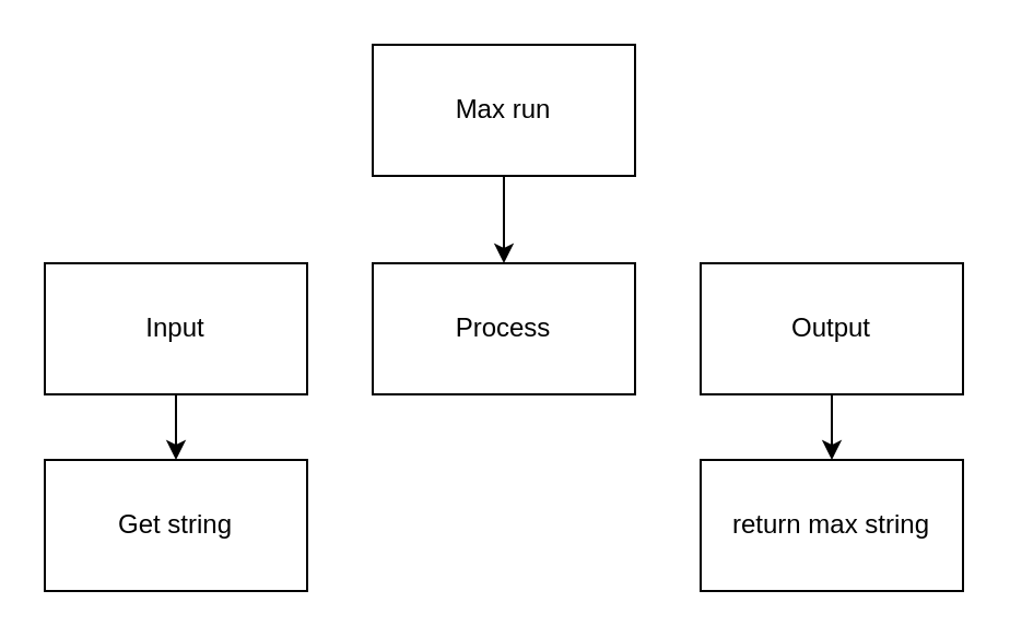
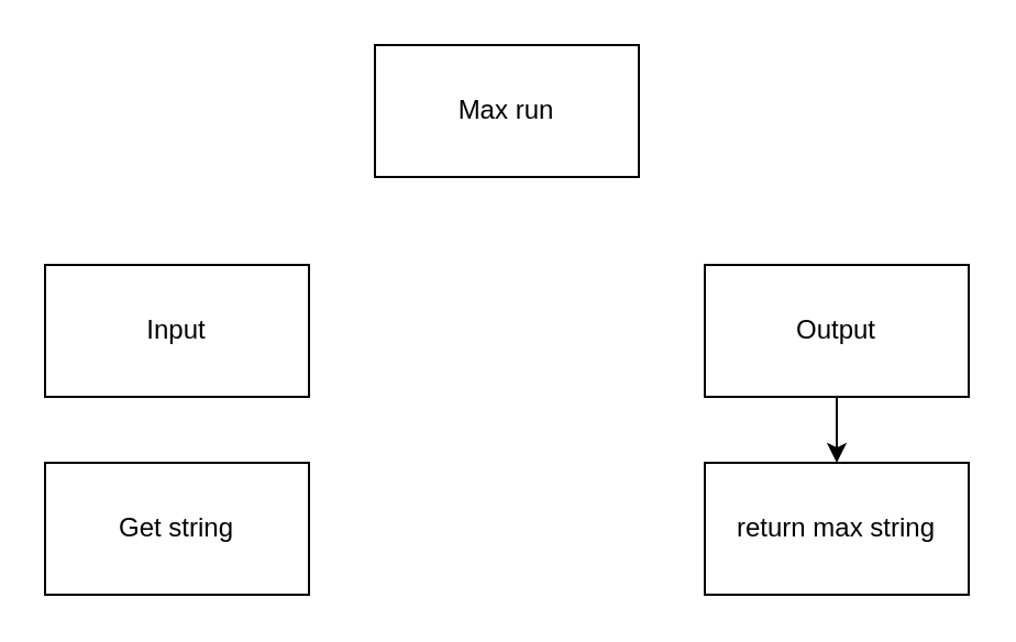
  <mxCell id="0" />
  <mxCell id="1" parent="0" />
- <mxCell id="2" value="" style="edgeStyle=none;html=1;" parent="1" source="3" target="8" edge="1"><mxGeometry relative="1" as="geometry" /></mxCell>
  <mxCell id="3" value="Max run" style="rounded=0;whiteSpace=wrap;html=1;" parent="1" vertex="1"><mxGeometry x="170" y="20" width="120" height="60" as="geometry" /></mxCell>
- <mxCell id="4" value="" style="edgeStyle=none;html=1;" parent="1" source="5" target="9" edge="1"><mxGeometry relative="1" as="geometry" /></mxCell>
  <mxCell id="5" value="Input" style="rounded=0;whiteSpace=wrap;html=1;" parent="1" vertex="1"><mxGeometry x="20" y="120" width="120" height="60" as="geometry" /></mxCell>
  <mxCell id="6" value="" style="edgeStyle=none;html=1;" parent="1" source="7" target="10" edge="1"><mxGeometry relative="1" as="geometry" /></mxCell>
  <mxCell id="7" value="Output" style="rounded=0;whiteSpace=wrap;html=1;" parent="1" vertex="1"><mxGeometry x="320" y="120" width="120" height="60" as="geometry" /></mxCell>
- <mxCell id="8" value="Process" style="rounded=0;whiteSpace=wrap;html=1;" parent="1" vertex="1"><mxGeometry x="170" y="120" width="120" height="60" as="geometry" /></mxCell>
  <mxCell id="9" value="Get string" style="rounded=0;whiteSpace=wrap;html=1;" parent="1" vertex="1"><mxGeometry x="20" y="210" width="120" height="60" as="geometry" /></mxCell>
  <mxCell id="10" value="return max string" style="rounded=0;whiteSpace=wrap;html=1;" parent="1" vertex="1"><mxGeometry x="320" y="210" width="120" height="60" as="geometry" /></mxCell>
